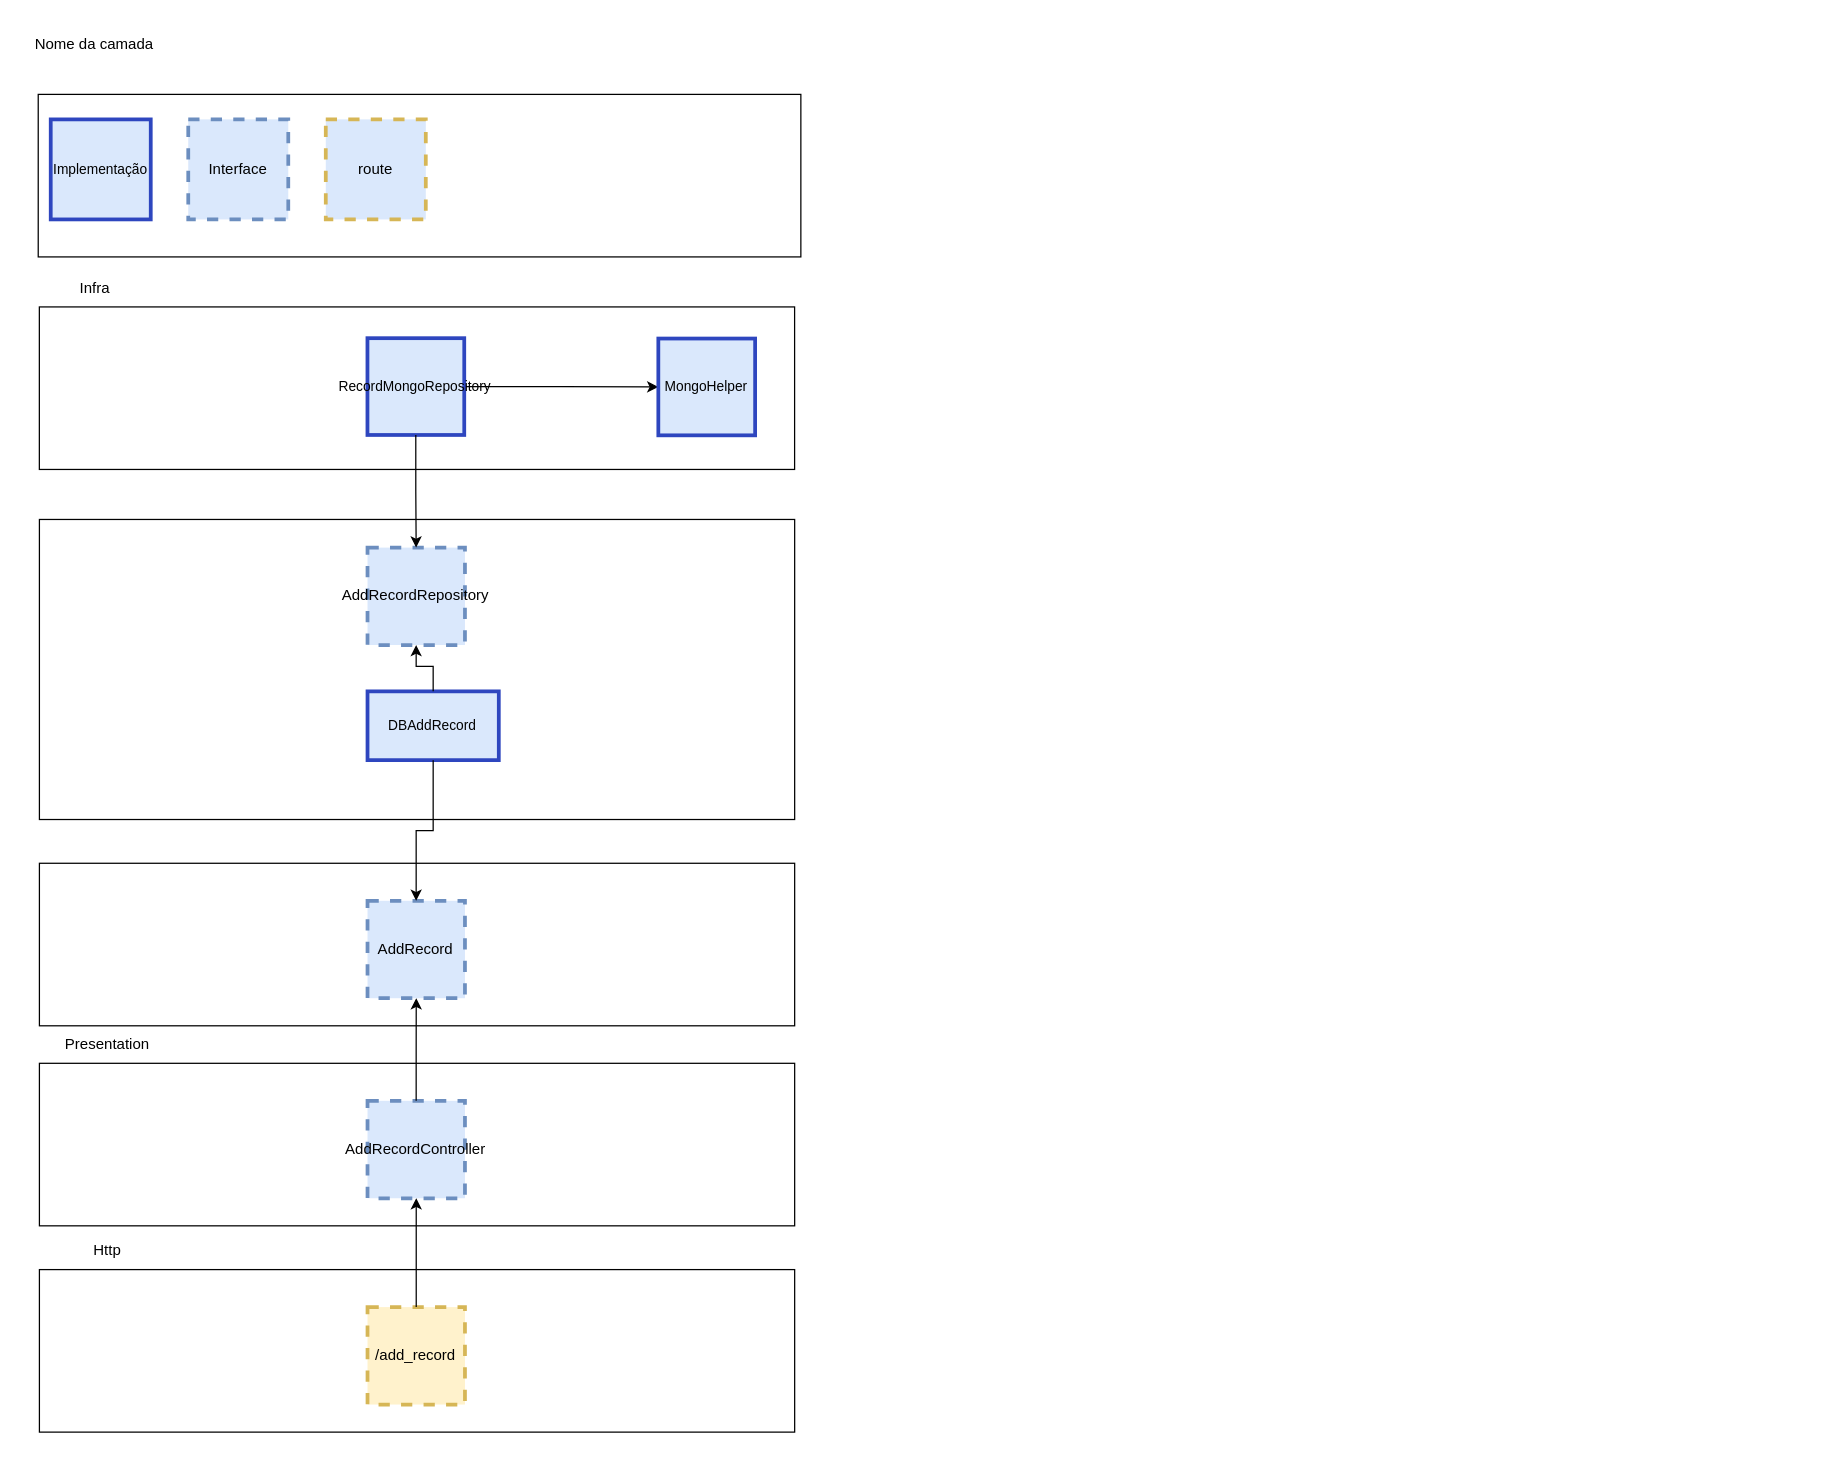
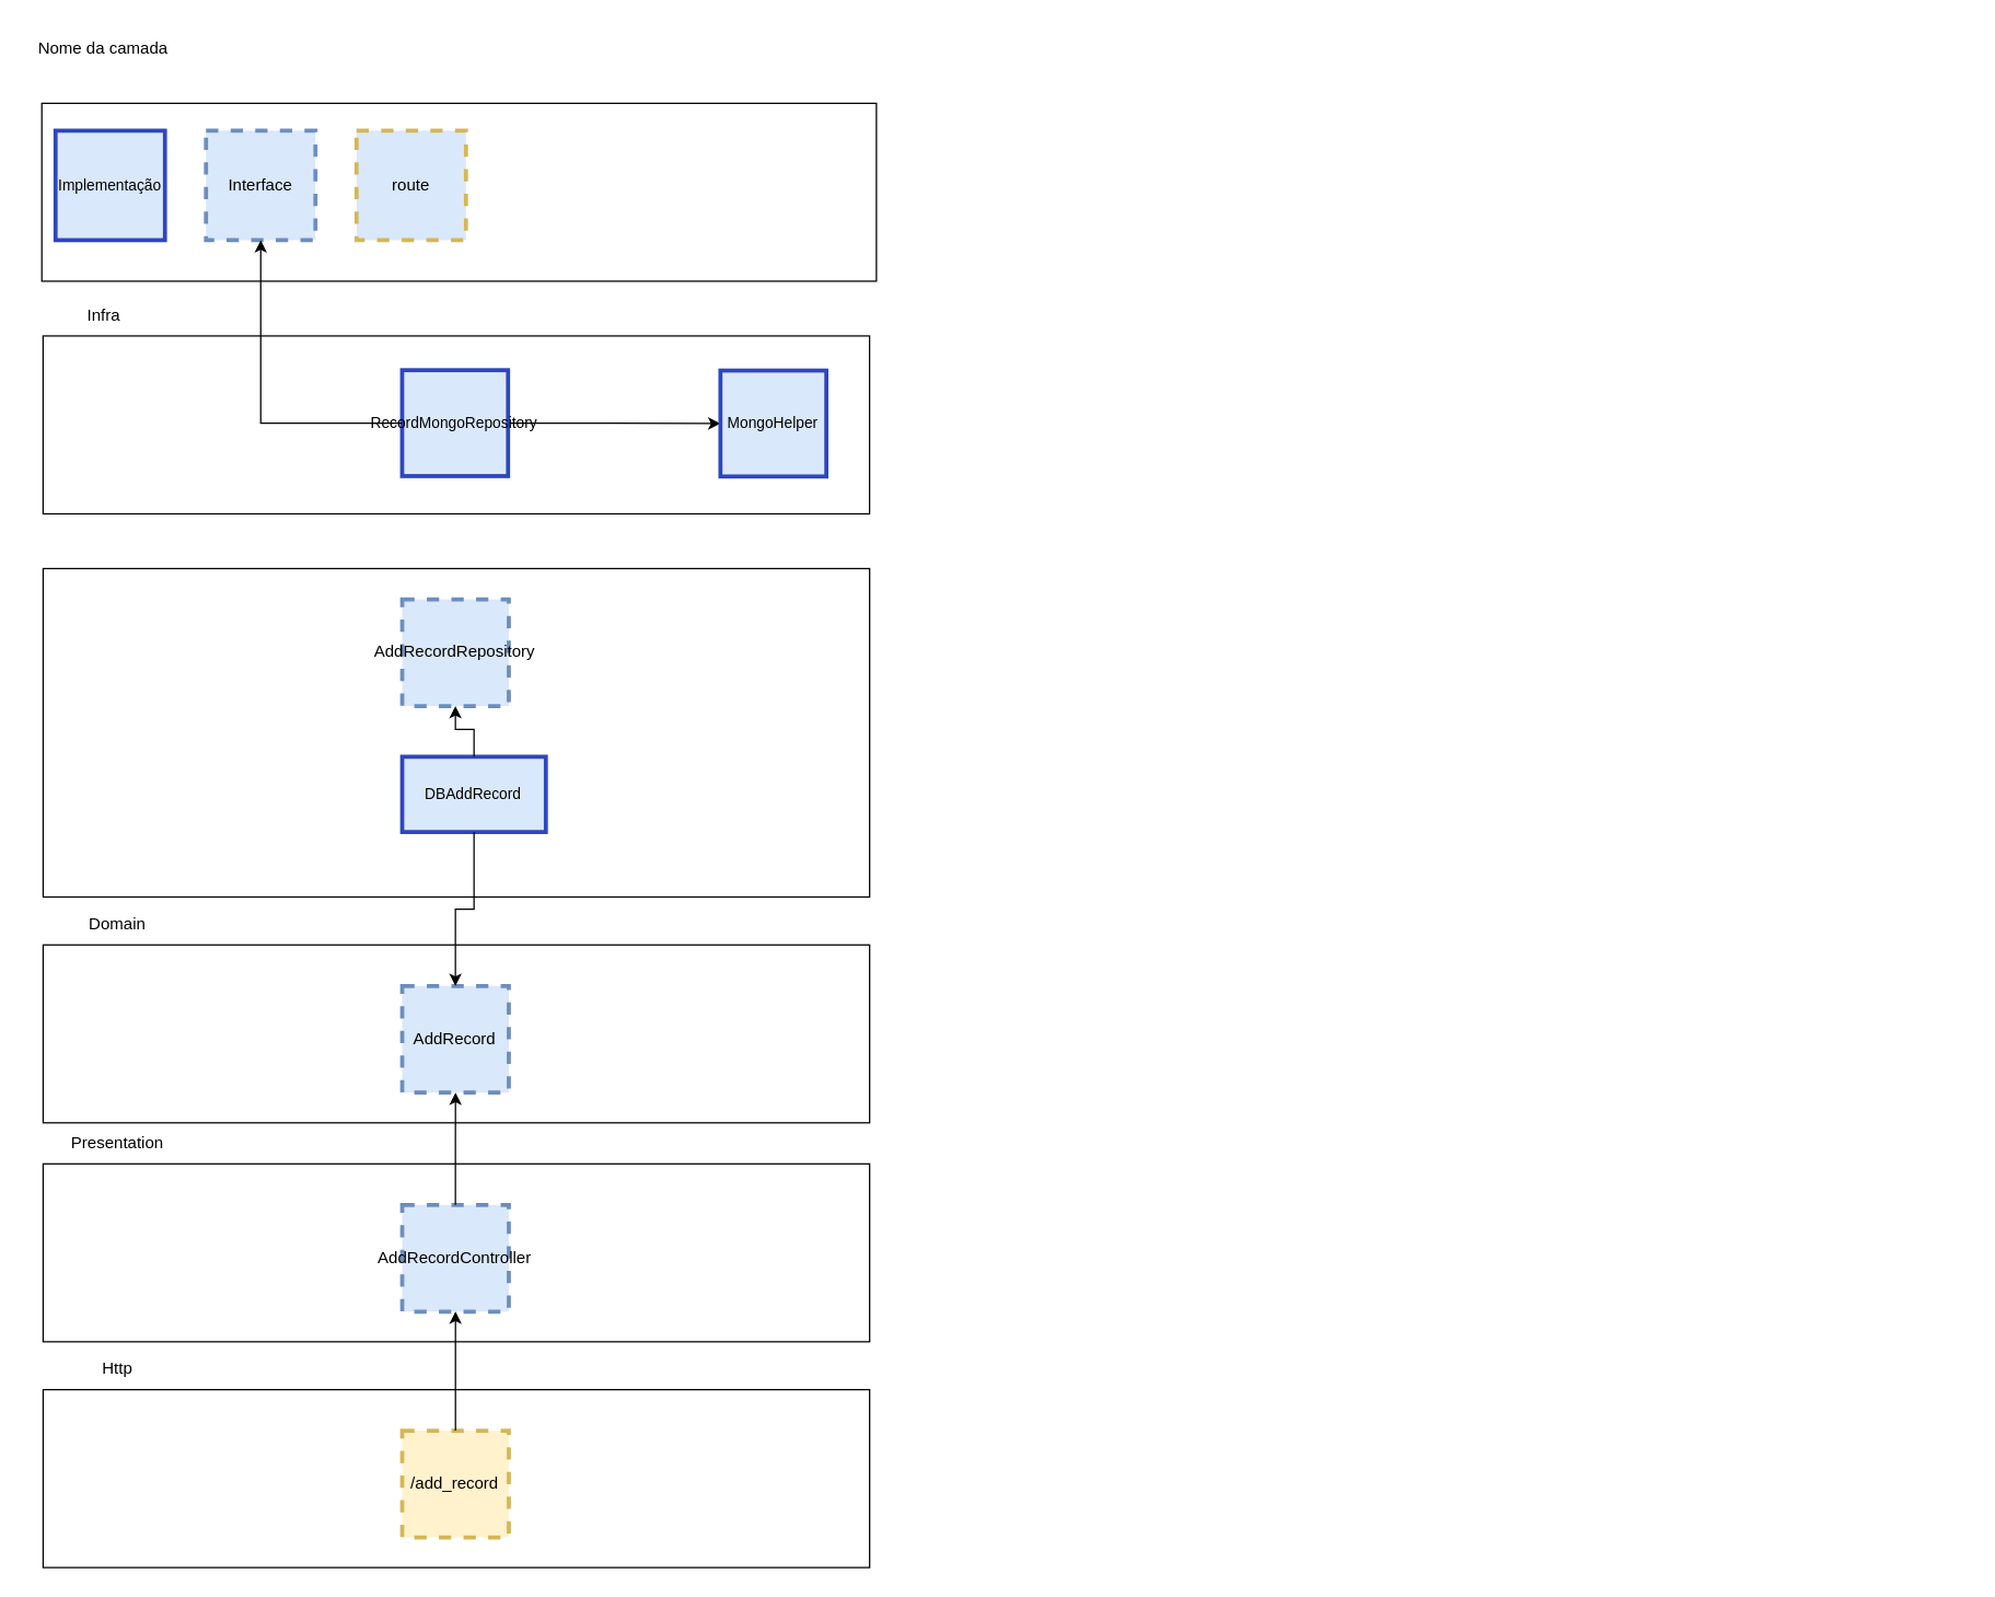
  <mxCell id="0" />
  <mxCell id="1" parent="0" />
  <mxCell id="2" value="" style="group" parent="1" vertex="1" connectable="0"><mxGeometry x="816" y="35" width="620" height="160" as="geometry" /></mxCell>
  <mxCell id="3" value="" style="rounded=0;whiteSpace=wrap;html=1;" parent="2" vertex="1"><mxGeometry x="-786" y="40" width="610" height="130" as="geometry" /></mxCell>
  <mxCell id="4" value="Interface" style="whiteSpace=wrap;html=1;aspect=fixed;fillColor=#dae8fc;strokeColor=#6c8ebf;strokeWidth=3;dashed=1;" parent="2" vertex="1"><mxGeometry x="-666" y="60" width="80" height="80" as="geometry" /></mxCell>
  <mxCell id="5" value="Implementação" style="whiteSpace=wrap;html=1;aspect=fixed;fillColor=#dae8fc;strokeColor=#2E46BF;strokeWidth=3;fontSize=11;" parent="2" vertex="1"><mxGeometry x="-776" y="60" width="80" height="80" as="geometry" /></mxCell>
  <mxCell id="6" value="route" style="whiteSpace=wrap;html=1;aspect=fixed;fillColor=#dae8fc;strokeColor=#d6b656;strokeWidth=3;dashed=1;" parent="2" vertex="1"><mxGeometry x="-556" y="60" width="80" height="80" as="geometry" /></mxCell>
  <mxCell id="7" value="" style="group" parent="1" vertex="1" connectable="0"><mxGeometry x="26" y="375" width="614" height="280" as="geometry" /></mxCell>
  <mxCell id="8" value="" style="group" parent="7" vertex="1" connectable="0"><mxGeometry y="90" width="614" height="190" as="geometry" /></mxCell>
  <mxCell id="9" value="" style="group" parent="8" vertex="1" connectable="0"><mxGeometry x="4.952" y="195" width="604.097" height="160" as="geometry" /></mxCell>
+ <mxCell id="10" value="Domain" style="text;html=1;strokeColor=none;fillColor=none;align=center;verticalAlign=middle;whiteSpace=wrap;rounded=0;" parent="9" vertex="1"><mxGeometry width="108.935" height="30" as="geometry" /></mxCell>
  <mxCell id="11" value="" style="group" parent="9" vertex="1" connectable="0"><mxGeometry y="30" width="604.097" height="130" as="geometry" /></mxCell>
  <mxCell id="12" value="" style="rounded=0;whiteSpace=wrap;html=1;" parent="11" vertex="1"><mxGeometry width="604.097" height="130" as="geometry" /></mxCell>
  <mxCell id="13" value="AddRecord" style="whiteSpace=wrap;html=1;aspect=fixed;fillColor=#dae8fc;strokeColor=#6c8ebf;strokeWidth=3;dashed=1;" parent="11" vertex="1"><mxGeometry x="262.435" y="30" width="77.935" height="77.935" as="geometry" /></mxCell>
  <mxCell id="14" value="" style="group" parent="8" vertex="1" connectable="0"><mxGeometry x="4.952" y="30" width="604.097" height="160" as="geometry" /></mxCell>
  <mxCell id="15" value="" style="rounded=0;whiteSpace=wrap;html=1;" parent="14" vertex="1"><mxGeometry y="-80" width="604.097" height="240" as="geometry" /></mxCell>
  <mxCell id="16" value="DBAddRecord" style="whiteSpace=wrap;html=1;aspect=fixed;fillColor=#dae8fc;strokeColor=#2E46BF;strokeWidth=3;fontSize=11;" parent="14" vertex="1"><mxGeometry x="262.435" y="57.5" width="105" height="55" as="geometry" /></mxCell>
  <mxCell id="17" value="AddRecordRepository" style="whiteSpace=wrap;html=1;aspect=fixed;fillColor=#dae8fc;strokeColor=#6c8ebf;strokeWidth=3;dashed=1;" parent="14" vertex="1"><mxGeometry x="262.435" y="-57.5" width="77.935" height="77.935" as="geometry" /></mxCell>
  <mxCell id="18" value="" style="edgeStyle=orthogonalEdgeStyle;rounded=0;orthogonalLoop=1;jettySize=auto;html=1;fontSize=11;" parent="14" source="16" target="17" edge="1"><mxGeometry relative="1" as="geometry" /></mxCell>
  <mxCell id="19" value="" style="edgeStyle=orthogonalEdgeStyle;rounded=0;orthogonalLoop=1;jettySize=auto;html=1;fontSize=11;" parent="8" source="16" target="13" edge="1"><mxGeometry relative="1" as="geometry" /></mxCell>
  <mxCell id="20" value="" style="group" parent="8" vertex="1" connectable="0"><mxGeometry x="4.952" y="355" width="604.097" height="160" as="geometry" /></mxCell>
  <mxCell id="21" value="Presentation" style="text;html=1;strokeColor=none;fillColor=none;align=center;verticalAlign=middle;whiteSpace=wrap;rounded=0;" parent="20" vertex="1"><mxGeometry width="108.935" height="30" as="geometry" /></mxCell>
  <mxCell id="22" value="" style="group" parent="20" vertex="1" connectable="0"><mxGeometry y="30" width="604.097" height="130" as="geometry" /></mxCell>
  <mxCell id="23" value="" style="rounded=0;whiteSpace=wrap;html=1;" parent="22" vertex="1"><mxGeometry width="604.097" height="130" as="geometry" /></mxCell>
  <mxCell id="24" value="AddRecordController" style="whiteSpace=wrap;html=1;aspect=fixed;fillColor=#dae8fc;strokeColor=#6c8ebf;strokeWidth=3;dashed=1;" parent="22" vertex="1"><mxGeometry x="262.435" y="30" width="77.935" height="77.935" as="geometry" /></mxCell>
  <mxCell id="25" style="edgeStyle=orthogonalEdgeStyle;rounded=0;orthogonalLoop=1;jettySize=auto;html=1;entryX=0.5;entryY=1;entryDx=0;entryDy=0;fontSize=11;" parent="8" source="24" target="13" edge="1"><mxGeometry relative="1" as="geometry" /></mxCell>
  <mxCell id="26" value="" style="group" parent="8" vertex="1" connectable="0"><mxGeometry x="4.952" y="520" width="604.097" height="160" as="geometry" /></mxCell>
  <mxCell id="27" value="Http" style="text;html=1;strokeColor=none;fillColor=none;align=center;verticalAlign=middle;whiteSpace=wrap;rounded=0;" parent="26" vertex="1"><mxGeometry width="108.935" height="30" as="geometry" /></mxCell>
  <mxCell id="28" value="" style="group" parent="26" vertex="1" connectable="0"><mxGeometry y="30" width="604.097" height="130" as="geometry" /></mxCell>
  <mxCell id="29" value="" style="rounded=0;whiteSpace=wrap;html=1;" parent="28" vertex="1"><mxGeometry width="604.097" height="130" as="geometry" /></mxCell>
  <mxCell id="30" value="/add_record" style="whiteSpace=wrap;html=1;aspect=fixed;fillColor=#fff2cc;strokeColor=#d6b656;strokeWidth=3;dashed=1;" parent="28" vertex="1"><mxGeometry x="262.435" y="30" width="77.935" height="77.935" as="geometry" /></mxCell>
  <mxCell id="31" style="edgeStyle=orthogonalEdgeStyle;rounded=0;orthogonalLoop=1;jettySize=auto;html=1;fontSize=11;" parent="8" source="30" target="24" edge="1"><mxGeometry relative="1" as="geometry" /></mxCell>
  <mxCell id="32" value="" style="group" parent="1" vertex="1" connectable="0"><mxGeometry x="21" y="215" width="614" height="160" as="geometry" /></mxCell>
  <mxCell id="33" value="" style="rounded=0;whiteSpace=wrap;html=1;" parent="32" vertex="1"><mxGeometry x="9.903" y="30" width="604.097" height="130" as="geometry" /></mxCell>
  <mxCell id="34" value="Infra" style="text;html=1;strokeColor=none;fillColor=none;align=center;verticalAlign=middle;whiteSpace=wrap;rounded=0;" parent="32" vertex="1"><mxGeometry width="108.935" height="30" as="geometry" /></mxCell>
  <mxCell id="35" style="edgeStyle=orthogonalEdgeStyle;rounded=0;orthogonalLoop=1;jettySize=auto;html=1;fontSize=11;" edge="1" parent="32" source="36" target="37"><mxGeometry relative="1" as="geometry" /></mxCell>
  <mxCell id="36" value="RecordMongoRepository" style="whiteSpace=wrap;html=1;aspect=fixed;fillColor=#dae8fc;strokeColor=#2E46BF;strokeWidth=3;fontSize=11;" parent="32" vertex="1"><mxGeometry x="272.339" y="55" width="77.419" height="77.419" as="geometry" /></mxCell>
  <mxCell id="37" value="MongoHelper" style="whiteSpace=wrap;html=1;aspect=fixed;fillColor=#dae8fc;strokeColor=#2E46BF;strokeWidth=3;fontSize=11;" vertex="1" parent="32"><mxGeometry x="504.999" y="55.29" width="77.419" height="77.419" as="geometry" /></mxCell>
- <mxCell id="38" style="edgeStyle=orthogonalEdgeStyle;rounded=0;orthogonalLoop=1;jettySize=auto;html=1;fontSize=11;" parent="1" source="36" target="17" edge="1"><mxGeometry relative="1" as="geometry" /></mxCell>
+ <mxCell id="38" style="edgeStyle=orthogonalEdgeStyle;rounded=0;orthogonalLoop=1;jettySize=auto;html=1;fontSize=11;" parent="1" source="36" target="4" edge="1"><mxGeometry relative="1" as="geometry" /></mxCell>
  <mxCell id="39" value="Nome da camada" style="text;html=1;strokeColor=none;fillColor=none;align=center;verticalAlign=middle;whiteSpace=wrap;rounded=0;" parent="1" vertex="1"><mxGeometry x="20" y="20" width="110" height="30" as="geometry" /></mxCell>
